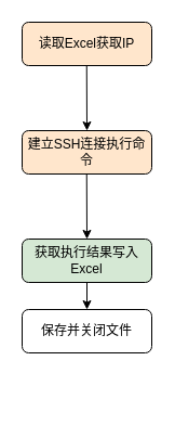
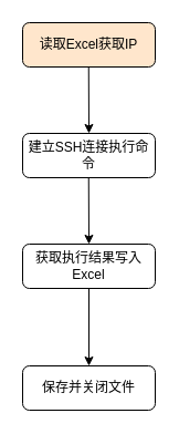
  <mxCell id="0" />
  <mxCell id="1" parent="0" />
  <mxCell id="2" value="读取Excel获取IP" style="rounded=1;whiteSpace=wrap;html=1;fontSize=12;glass=0;strokeWidth=1;shadow=0;fillColor=#ffe6cc;" parent="1" vertex="1"><mxGeometry x="20" y="20" width="120" height="40" as="geometry" /></mxCell>
- <mxCell id="3" value="保存并关闭文件" style="rounded=1;whiteSpace=wrap;html=1;fontSize=12;glass=0;strokeWidth=1;shadow=0;" parent="1" vertex="1"><mxGeometry x="20" y="285" width="120" height="40" as="geometry" /></mxCell>
- <mxCell id="4" value="建立SSH连接执行命令" style="rounded=1;whiteSpace=wrap;html=1;fontSize=12;glass=0;strokeWidth=1;shadow=0;fillColor=#ffe6cc;" vertex="1" parent="1"><mxGeometry x="20" y="120" width="120" height="40" as="geometry" /></mxCell>
- <mxCell id="5" value="获取执行结果写入Excel" style="rounded=1;whiteSpace=wrap;html=1;fontSize=12;glass=0;strokeWidth=1;shadow=0;fillColor=#d5e8d4;" vertex="1" parent="1"><mxGeometry x="20" y="220" width="120" height="40" as="geometry" /></mxCell>
+ <mxCell id="3" value="保存并关闭文件" style="rounded=1;whiteSpace=wrap;html=1;fontSize=12;glass=0;strokeWidth=1;shadow=0;" parent="1" vertex="1"><mxGeometry x="20" y="330" width="120" height="40" as="geometry" /></mxCell>
+ <mxCell id="4" value="建立SSH连接执行命令" style="rounded=1;whiteSpace=wrap;html=1;fontSize=12;glass=0;strokeWidth=1;shadow=0;" vertex="1" parent="1"><mxGeometry x="20" y="120" width="120" height="40" as="geometry" /></mxCell>
+ <mxCell id="5" value="获取执行结果写入Excel" style="rounded=1;whiteSpace=wrap;html=1;fontSize=12;glass=0;strokeWidth=1;shadow=0;" vertex="1" parent="1"><mxGeometry x="20" y="220" width="120" height="40" as="geometry" /></mxCell>
  <mxCell id="6" value="" style="endArrow=classic;html=1;exitX=0.5;exitY=1;exitDx=0;exitDy=0;entryX=0.5;entryY=0;entryDx=0;entryDy=0;" edge="1" parent="1" source="5" target="3"><mxGeometry width="50" height="50" relative="1" as="geometry"><mxPoint x="20" y="440" as="sourcePoint" /><mxPoint x="70" y="390" as="targetPoint" /></mxGeometry></mxCell>
  <mxCell id="7" value="" style="endArrow=classic;html=1;exitX=0.5;exitY=1;exitDx=0;exitDy=0;" edge="1" parent="1"><mxGeometry width="50" height="50" relative="1" as="geometry"><mxPoint x="79.76" y="160" as="sourcePoint" /><mxPoint x="80" y="220" as="targetPoint" /></mxGeometry></mxCell>
  <mxCell id="8" value="" style="endArrow=classic;html=1;exitX=0.5;exitY=1;exitDx=0;exitDy=0;" edge="1" parent="1"><mxGeometry width="50" height="50" relative="1" as="geometry"><mxPoint x="79.76" y="60" as="sourcePoint" /><mxPoint x="80" y="120" as="targetPoint" /></mxGeometry></mxCell>
